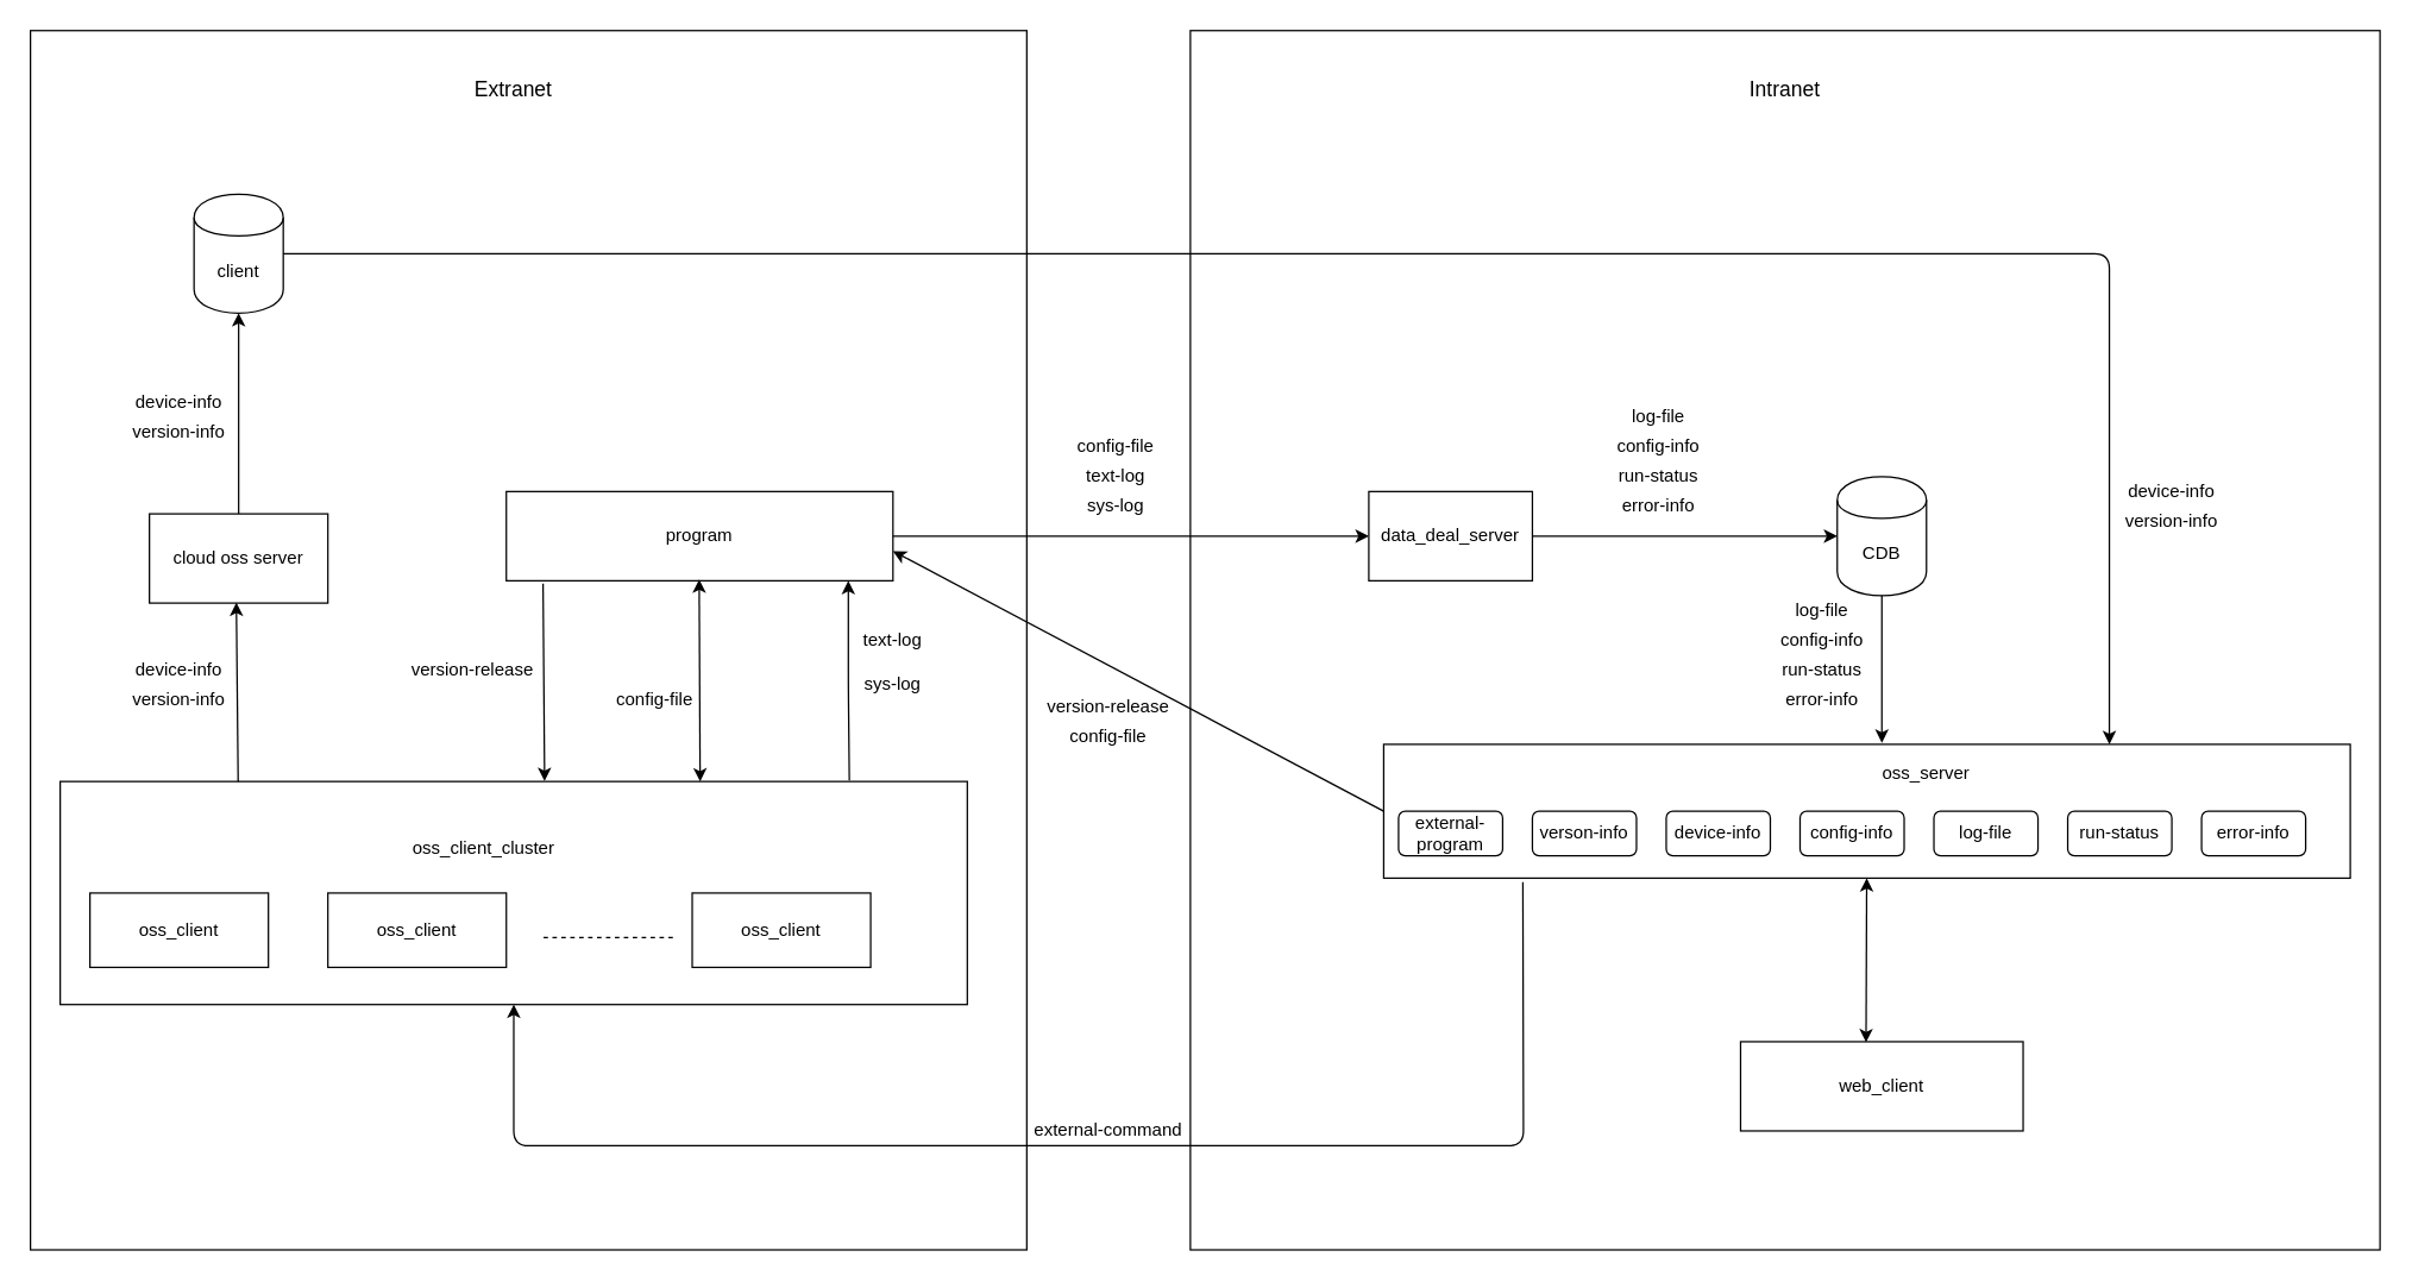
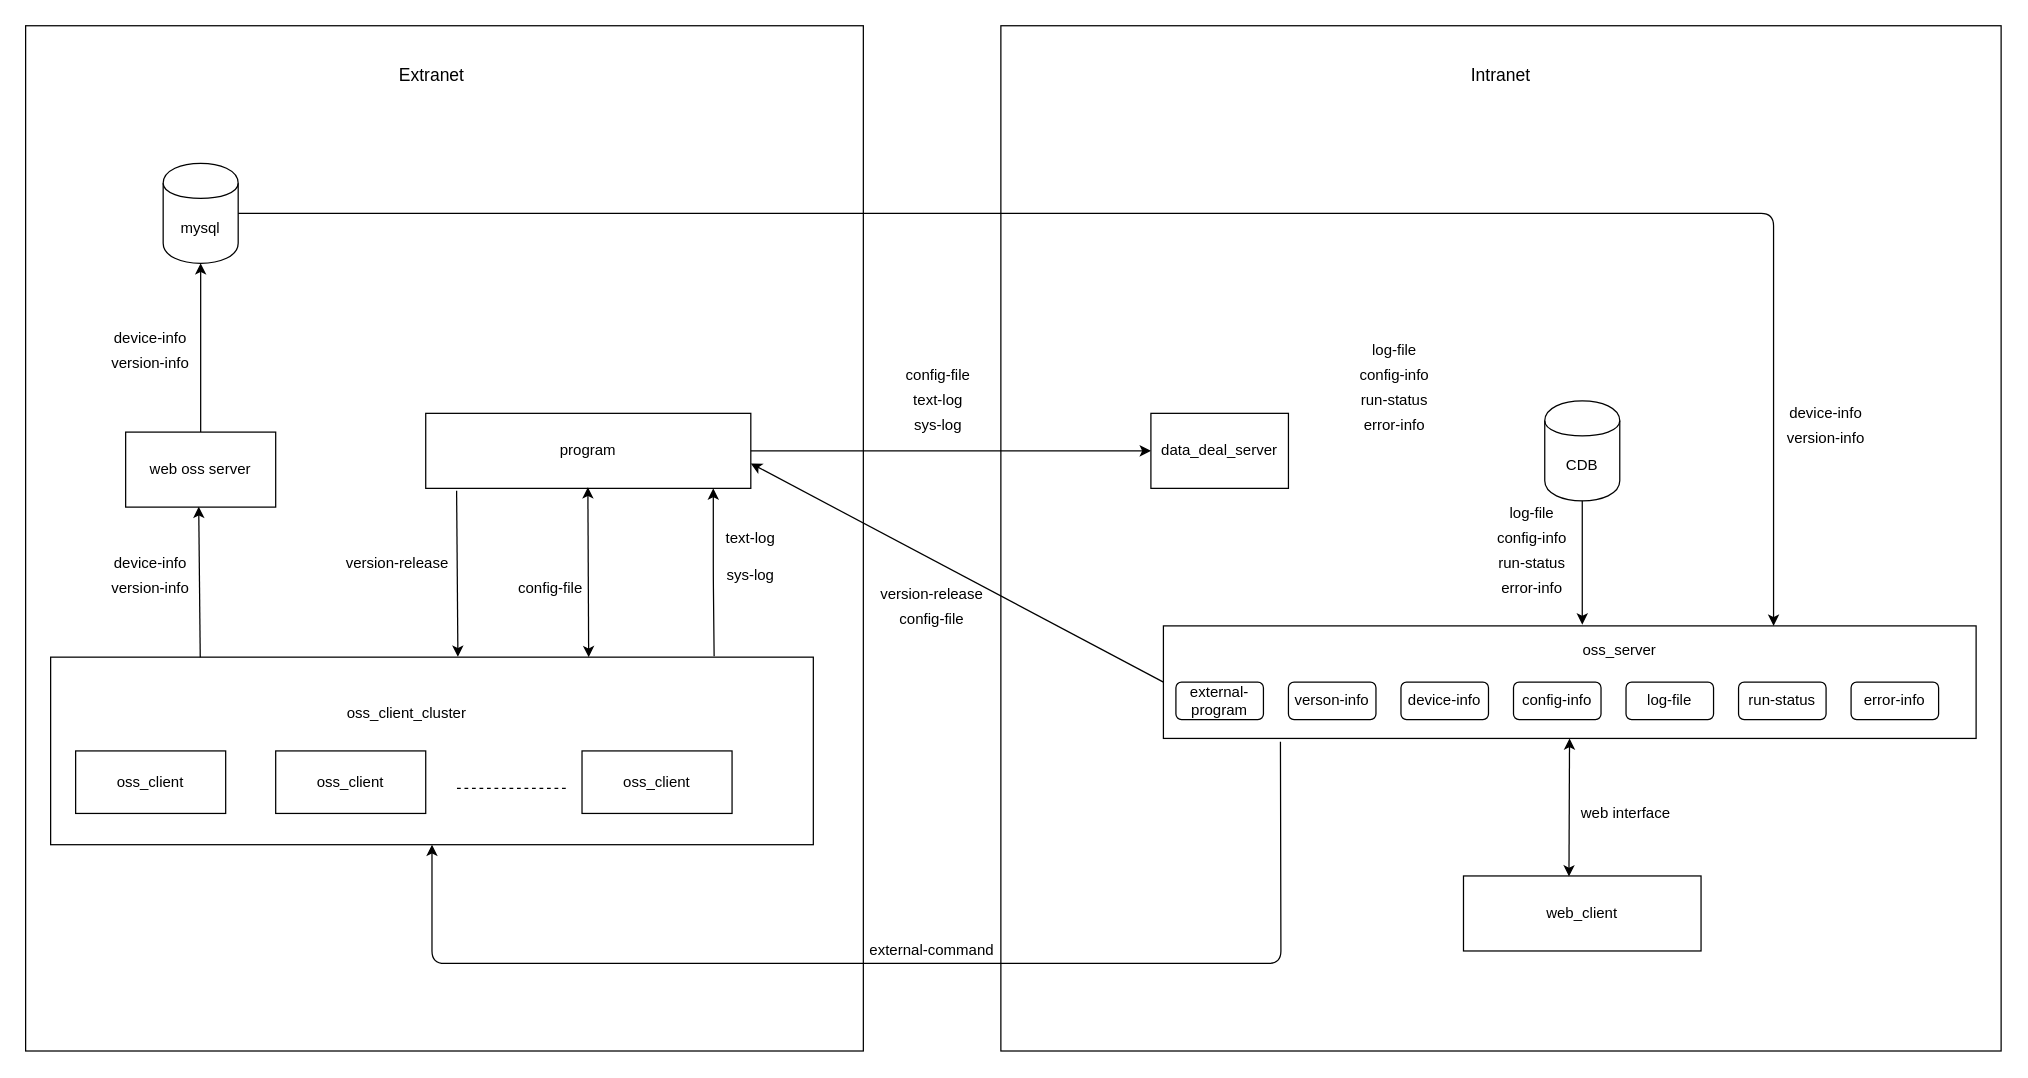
  <mxCell id="0" />
  <mxCell id="1" parent="0" />
  <mxCell id="2" value="" style="rounded=0;whiteSpace=wrap;html=1;strokeColor=#000000;" vertex="1" parent="1"><mxGeometry x="20" y="20" width="670" height="820" as="geometry" /></mxCell>
  <mxCell id="3" value="program" style="rounded=0;whiteSpace=wrap;html=1;" vertex="1" parent="1"><mxGeometry x="340" y="330" width="260" height="60" as="geometry" /></mxCell>
- <mxCell id="4" value="cloud oss server" style="rounded=0;whiteSpace=wrap;html=1;" vertex="1" parent="1"><mxGeometry x="100" y="345" width="120" height="60" as="geometry" /></mxCell>
- <mxCell id="5" value="client" style="shape=cylinder;whiteSpace=wrap;html=1;boundedLbl=1;backgroundOutline=1;" vertex="1" parent="1"><mxGeometry x="130" y="130" width="60" height="80" as="geometry" /></mxCell>
+ <mxCell id="4" value="web oss server" style="rounded=0;whiteSpace=wrap;html=1;" vertex="1" parent="1"><mxGeometry x="100" y="345" width="120" height="60" as="geometry" /></mxCell>
+ <mxCell id="5" value="mysql" style="shape=cylinder;whiteSpace=wrap;html=1;boundedLbl=1;backgroundOutline=1;" vertex="1" parent="1"><mxGeometry x="130" y="130" width="60" height="80" as="geometry" /></mxCell>
  <mxCell id="6" value="" style="rounded=0;whiteSpace=wrap;html=1;strokeColor=#000000;" vertex="1" parent="1"><mxGeometry x="40" y="525" width="610" height="150" as="geometry" /></mxCell>
  <mxCell id="7" value="" style="endArrow=none;dashed=1;html=1;" edge="1" parent="1"><mxGeometry width="50" height="50" relative="1" as="geometry"><mxPoint x="365" y="630" as="sourcePoint" /><mxPoint x="455" y="630" as="targetPoint" /></mxGeometry></mxCell>
  <mxCell id="8" value="oss_client_cluster" style="text;html=1;strokeColor=none;fillColor=none;align=center;verticalAlign=middle;whiteSpace=wrap;rounded=0;" vertex="1" parent="1"><mxGeometry x="270" y="560" width="110" height="20" as="geometry" /></mxCell>
  <mxCell id="9" value="&lt;span style=&quot;font-family: &amp;#34;microsoft yahei&amp;#34; , &amp;#34;arial&amp;#34; , &amp;#34;helvetica&amp;#34; , sans-serif ; font-size: 14px ; text-align: left&quot;&gt;Extranet&lt;/span&gt;" style="text;html=1;strokeColor=none;fillColor=none;align=center;verticalAlign=middle;whiteSpace=wrap;rounded=0;" vertex="1" parent="1"><mxGeometry x="325" y="50" width="40" height="20" as="geometry" /></mxCell>
  <mxCell id="10" value="" style="rounded=0;whiteSpace=wrap;html=1;strokeColor=#000000;" vertex="1" parent="1"><mxGeometry x="800" y="20" width="800" height="820" as="geometry" /></mxCell>
  <mxCell id="11" value="&lt;span style=&quot;font-family: &amp;#34;microsoft yahei&amp;#34; , &amp;#34;arial&amp;#34; , &amp;#34;helvetica&amp;#34; , sans-serif ; font-size: 14px ; text-align: left&quot;&gt;Intranet&lt;/span&gt;" style="text;html=1;strokeColor=none;fillColor=none;align=center;verticalAlign=middle;whiteSpace=wrap;rounded=0;" vertex="1" parent="1"><mxGeometry x="1180" y="50" width="40" height="20" as="geometry" /></mxCell>
  <mxCell id="12" style="edgeStyle=orthogonalEdgeStyle;rounded=0;orthogonalLoop=1;jettySize=auto;html=1;exitX=0.5;exitY=1;exitDx=0;exitDy=0;strokeColor=#000000;" edge="1" parent="1"><mxGeometry relative="1" as="geometry"><mxPoint x="605" y="435" as="sourcePoint" /><mxPoint x="605" y="435" as="targetPoint" /></mxGeometry></mxCell>
  <mxCell id="13" value="data_deal_server" style="rounded=0;whiteSpace=wrap;html=1;strokeColor=#000000;" vertex="1" parent="1"><mxGeometry x="920" y="330" width="110" height="60" as="geometry" /></mxCell>
  <mxCell id="14" value="" style="endArrow=classic;html=1;strokeColor=#000000;exitX=1;exitY=0.5;exitDx=0;exitDy=0;" edge="1" parent="1" source="3" target="13"><mxGeometry width="50" height="50" relative="1" as="geometry"><mxPoint x="830" y="450" as="sourcePoint" /><mxPoint x="880" y="400" as="targetPoint" /></mxGeometry></mxCell>
  <mxCell id="15" value="CDB" style="shape=cylinder;whiteSpace=wrap;html=1;boundedLbl=1;backgroundOutline=1;strokeColor=#000000;" vertex="1" parent="1"><mxGeometry x="1235" y="320" width="60" height="80" as="geometry" /></mxCell>
  <mxCell id="16" value="" style="rounded=0;whiteSpace=wrap;html=1;strokeColor=#000000;" vertex="1" parent="1"><mxGeometry x="930" y="500" width="650" height="90" as="geometry" /></mxCell>
  <mxCell id="17" value="verson-info" style="rounded=1;whiteSpace=wrap;html=1;strokeColor=#000000;" vertex="1" parent="1"><mxGeometry x="1030" y="545" width="70" height="30" as="geometry" /></mxCell>
  <mxCell id="18" value="device-info" style="rounded=1;whiteSpace=wrap;html=1;strokeColor=#000000;" vertex="1" parent="1"><mxGeometry x="1120" y="545" width="70" height="30" as="geometry" /></mxCell>
  <mxCell id="19" value="config-info" style="rounded=1;whiteSpace=wrap;html=1;strokeColor=#000000;" vertex="1" parent="1"><mxGeometry x="1210" y="545" width="70" height="30" as="geometry" /></mxCell>
  <mxCell id="20" value="log-file" style="rounded=1;whiteSpace=wrap;html=1;strokeColor=#000000;" vertex="1" parent="1"><mxGeometry x="1300" y="545" width="70" height="30" as="geometry" /></mxCell>
  <mxCell id="21" value="run-status" style="rounded=1;whiteSpace=wrap;html=1;strokeColor=#000000;" vertex="1" parent="1"><mxGeometry x="1390" y="545" width="70" height="30" as="geometry" /></mxCell>
  <mxCell id="22" value="error-info" style="rounded=1;whiteSpace=wrap;html=1;strokeColor=#000000;" vertex="1" parent="1"><mxGeometry x="1480" y="545" width="70" height="30" as="geometry" /></mxCell>
  <mxCell id="23" value="web_client" style="rounded=0;whiteSpace=wrap;html=1;strokeColor=#000000;" vertex="1" parent="1"><mxGeometry x="1170" y="700" width="190" height="60" as="geometry" /></mxCell>
  <mxCell id="24" value="" style="endArrow=classic;startArrow=classic;html=1;strokeColor=#000000;exitX=0.444;exitY=0.006;exitDx=0;exitDy=0;exitPerimeter=0;" edge="1" parent="1" source="23" target="16"><mxGeometry width="50" height="50" relative="1" as="geometry"><mxPoint x="1296.2" y="691.26" as="sourcePoint" /><mxPoint x="1293.8" y="615" as="targetPoint" /></mxGeometry></mxCell>
- <mxCell id="26" value="" style="endArrow=classic;html=1;strokeColor=#000000;exitX=1;exitY=0.5;exitDx=0;exitDy=0;" edge="1" parent="1" source="13" target="15"><mxGeometry width="50" height="50" relative="1" as="geometry"><mxPoint x="810" y="540" as="sourcePoint" /><mxPoint x="860" y="490" as="targetPoint" /></mxGeometry></mxCell>
+ <mxCell id="25" value="web interface" style="text;html=1;strokeColor=none;fillColor=none;align=center;verticalAlign=middle;whiteSpace=wrap;rounded=0;" vertex="1" parent="1"><mxGeometry x="1250" y="640" width="100" height="20" as="geometry" /></mxCell>
  <mxCell id="27" value="oss_server" style="text;html=1;strokeColor=none;fillColor=none;align=center;verticalAlign=middle;whiteSpace=wrap;rounded=0;" vertex="1" parent="1"><mxGeometry x="1275" y="510" width="40" height="20" as="geometry" /></mxCell>
  <mxCell id="28" value="" style="endArrow=classic;html=1;strokeColor=#000000;entryX=1;entryY=0.667;entryDx=0;entryDy=0;entryPerimeter=0;exitX=0;exitY=0.5;exitDx=0;exitDy=0;" edge="1" parent="1" source="16" target="3"><mxGeometry width="50" height="50" relative="1" as="geometry"><mxPoint x="1008" y="550" as="sourcePoint" /><mxPoint x="944.93" y="510.3" as="targetPoint" /></mxGeometry></mxCell>
  <mxCell id="29" value="" style="endArrow=classic;html=1;strokeColor=#000000;exitX=0.5;exitY=1;exitDx=0;exitDy=0;" edge="1" parent="1" source="15"><mxGeometry width="50" height="50" relative="1" as="geometry"><mxPoint x="1110" y="380" as="sourcePoint" /><mxPoint x="1265" y="499" as="targetPoint" /></mxGeometry></mxCell>
  <mxCell id="30" value="" style="endArrow=classic;html=1;strokeColor=#000000;entryX=0.487;entryY=0.994;entryDx=0;entryDy=0;entryPerimeter=0;" edge="1" parent="1" target="4"><mxGeometry width="50" height="50" relative="1" as="geometry"><mxPoint x="159.66" y="525" as="sourcePoint" /><mxPoint x="159.66" y="437" as="targetPoint" /></mxGeometry></mxCell>
  <mxCell id="31" value="oss_client" style="rounded=0;whiteSpace=wrap;html=1;strokeColor=#000000;" vertex="1" parent="1"><mxGeometry x="60" y="600" width="120" height="50" as="geometry" /></mxCell>
  <mxCell id="32" value="oss_client" style="rounded=0;whiteSpace=wrap;html=1;strokeColor=#000000;" vertex="1" parent="1"><mxGeometry x="220" y="600" width="120" height="50" as="geometry" /></mxCell>
  <mxCell id="33" value="oss_client" style="rounded=0;whiteSpace=wrap;html=1;strokeColor=#000000;" vertex="1" parent="1"><mxGeometry x="465" y="600" width="120" height="50" as="geometry" /></mxCell>
  <mxCell id="34" value="device-info" style="text;html=1;strokeColor=none;fillColor=none;align=center;verticalAlign=middle;whiteSpace=wrap;rounded=0;" vertex="1" parent="1"><mxGeometry x="80" y="440" width="80" height="20" as="geometry" /></mxCell>
  <mxCell id="35" value="version-info" style="text;html=1;strokeColor=none;fillColor=none;align=center;verticalAlign=middle;whiteSpace=wrap;rounded=0;" vertex="1" parent="1"><mxGeometry x="80" y="460" width="80" height="20" as="geometry" /></mxCell>
  <mxCell id="36" value="config-file" style="text;html=1;strokeColor=none;fillColor=none;align=center;verticalAlign=middle;whiteSpace=wrap;rounded=0;" vertex="1" parent="1"><mxGeometry x="400" y="460" width="80" height="20" as="geometry" /></mxCell>
  <mxCell id="37" value="text-log" style="text;html=1;strokeColor=none;fillColor=none;align=center;verticalAlign=middle;whiteSpace=wrap;rounded=0;" vertex="1" parent="1"><mxGeometry x="560" y="415" width="80" height="30" as="geometry" /></mxCell>
  <mxCell id="38" value="sys-log" style="text;html=1;strokeColor=none;fillColor=none;align=center;verticalAlign=middle;whiteSpace=wrap;rounded=0;" vertex="1" parent="1"><mxGeometry x="560" y="450" width="80" height="20" as="geometry" /></mxCell>
  <mxCell id="39" value="version-release" style="text;html=1;strokeColor=none;fillColor=none;align=center;verticalAlign=middle;whiteSpace=wrap;rounded=0;" vertex="1" parent="1"><mxGeometry x="270" y="435" width="95" height="30" as="geometry" /></mxCell>
  <mxCell id="40" value="" style="endArrow=classic;html=1;strokeColor=#000000;exitX=0.095;exitY=1.032;exitDx=0;exitDy=0;exitPerimeter=0;entryX=0.534;entryY=-0.002;entryDx=0;entryDy=0;entryPerimeter=0;" edge="1" parent="1" source="3" target="6"><mxGeometry width="50" height="50" relative="1" as="geometry"><mxPoint x="530" y="320" as="sourcePoint" /><mxPoint x="335" y="405" as="targetPoint" /></mxGeometry></mxCell>
  <mxCell id="41" value="" style="endArrow=classic;startArrow=classic;html=1;strokeColor=#000000;exitX=0.624;exitY=0.006;exitDx=0;exitDy=0;exitPerimeter=0;" edge="1" parent="1"><mxGeometry width="50" height="50" relative="1" as="geometry"><mxPoint x="470.32" y="525" as="sourcePoint" /><mxPoint x="469.681" y="389.1" as="targetPoint" /></mxGeometry></mxCell>
  <mxCell id="42" value="" style="endArrow=classic;html=1;strokeColor=#000000;exitX=0.706;exitY=-0.005;exitDx=0;exitDy=0;entryX=0.5;entryY=1;entryDx=0;entryDy=0;exitPerimeter=0;" edge="1" parent="1"><mxGeometry width="50" height="50" relative="1" as="geometry"><mxPoint x="570.66" y="524.25" as="sourcePoint" /><mxPoint x="570" y="390" as="targetPoint" /><Array as="points"><mxPoint x="570" y="460" /></Array></mxGeometry></mxCell>
  <mxCell id="43" value="text-log" style="text;html=1;strokeColor=none;fillColor=none;align=center;verticalAlign=middle;whiteSpace=wrap;rounded=0;" vertex="1" parent="1"><mxGeometry x="710" y="305" width="80" height="30" as="geometry" /></mxCell>
  <mxCell id="44" value="sys-log" style="text;html=1;strokeColor=none;fillColor=none;align=center;verticalAlign=middle;whiteSpace=wrap;rounded=0;" vertex="1" parent="1"><mxGeometry x="710" y="330" width="80" height="20" as="geometry" /></mxCell>
  <mxCell id="45" value="error-info" style="text;html=1;strokeColor=none;fillColor=none;align=center;verticalAlign=middle;whiteSpace=wrap;rounded=0;" vertex="1" parent="1"><mxGeometry x="1080" y="330" width="70" height="20" as="geometry" /></mxCell>
  <mxCell id="46" value="run-status" style="text;html=1;strokeColor=none;fillColor=none;align=center;verticalAlign=middle;whiteSpace=wrap;rounded=0;" vertex="1" parent="1"><mxGeometry x="1080" y="310" width="70" height="20" as="geometry" /></mxCell>
  <mxCell id="47" value="version-release" style="text;html=1;strokeColor=none;fillColor=none;align=center;verticalAlign=middle;whiteSpace=wrap;rounded=0;" vertex="1" parent="1"><mxGeometry x="700" y="465" width="90" height="20" as="geometry" /></mxCell>
  <mxCell id="48" value="config-file" style="text;html=1;strokeColor=none;fillColor=none;align=center;verticalAlign=middle;whiteSpace=wrap;rounded=0;" vertex="1" parent="1"><mxGeometry x="700" y="485" width="90" height="20" as="geometry" /></mxCell>
  <mxCell id="49" value="config-file" style="text;html=1;strokeColor=none;fillColor=none;align=center;verticalAlign=middle;whiteSpace=wrap;rounded=0;" vertex="1" parent="1"><mxGeometry x="710" y="290" width="80" height="20" as="geometry" /></mxCell>
  <mxCell id="50" value="config-info" style="text;html=1;strokeColor=none;fillColor=none;align=center;verticalAlign=middle;whiteSpace=wrap;rounded=0;" vertex="1" parent="1"><mxGeometry x="1080" y="290" width="70" height="20" as="geometry" /></mxCell>
  <mxCell id="51" value="device-info" style="text;html=1;strokeColor=none;fillColor=none;align=center;verticalAlign=middle;whiteSpace=wrap;rounded=0;" vertex="1" parent="1"><mxGeometry x="80" y="260" width="80" height="20" as="geometry" /></mxCell>
  <mxCell id="52" value="version-info" style="text;html=1;strokeColor=none;fillColor=none;align=center;verticalAlign=middle;whiteSpace=wrap;rounded=0;" vertex="1" parent="1"><mxGeometry x="80" y="280" width="80" height="20" as="geometry" /></mxCell>
  <mxCell id="53" value="device-info" style="text;html=1;strokeColor=none;fillColor=none;align=center;verticalAlign=middle;whiteSpace=wrap;rounded=0;" vertex="1" parent="1"><mxGeometry x="1420" y="320" width="80" height="20" as="geometry" /></mxCell>
  <mxCell id="54" value="version-info" style="text;html=1;strokeColor=none;fillColor=none;align=center;verticalAlign=middle;whiteSpace=wrap;rounded=0;" vertex="1" parent="1"><mxGeometry x="1420" y="340" width="80" height="20" as="geometry" /></mxCell>
  <mxCell id="55" value="log-file" style="text;html=1;strokeColor=none;fillColor=none;align=center;verticalAlign=middle;whiteSpace=wrap;rounded=0;" vertex="1" parent="1"><mxGeometry x="1080" y="270" width="70" height="20" as="geometry" /></mxCell>
  <mxCell id="56" value="" style="endArrow=classic;html=1;strokeColor=#000000;entryX=0.5;entryY=1;entryDx=0;entryDy=0;" edge="1" parent="1" target="5"><mxGeometry width="50" height="50" relative="1" as="geometry"><mxPoint x="160" y="345" as="sourcePoint" /><mxPoint x="210" y="295" as="targetPoint" /></mxGeometry></mxCell>
  <mxCell id="57" value="" style="endArrow=classic;html=1;strokeColor=#000000;exitX=1;exitY=0.5;exitDx=0;exitDy=0;" edge="1" parent="1" source="5"><mxGeometry width="50" height="50" relative="1" as="geometry"><mxPoint x="790" y="340" as="sourcePoint" /><mxPoint x="1418" y="500" as="targetPoint" /><Array as="points"><mxPoint x="1418" y="170" /></Array></mxGeometry></mxCell>
  <mxCell id="58" value="error-info" style="text;html=1;strokeColor=none;fillColor=none;align=center;verticalAlign=middle;whiteSpace=wrap;rounded=0;" vertex="1" parent="1"><mxGeometry x="1190" y="460" width="70" height="20" as="geometry" /></mxCell>
  <mxCell id="59" value="config-info" style="text;html=1;strokeColor=none;fillColor=none;align=center;verticalAlign=middle;whiteSpace=wrap;rounded=0;" vertex="1" parent="1"><mxGeometry x="1190" y="420" width="70" height="20" as="geometry" /></mxCell>
  <mxCell id="60" value="log-file" style="text;html=1;strokeColor=none;fillColor=none;align=center;verticalAlign=middle;whiteSpace=wrap;rounded=0;" vertex="1" parent="1"><mxGeometry x="1190" y="400" width="70" height="20" as="geometry" /></mxCell>
  <mxCell id="61" value="run-status" style="text;html=1;strokeColor=none;fillColor=none;align=center;verticalAlign=middle;whiteSpace=wrap;rounded=0;" vertex="1" parent="1"><mxGeometry x="1190" y="440" width="70" height="20" as="geometry" /></mxCell>
  <mxCell id="62" value="external-program" style="rounded=1;whiteSpace=wrap;html=1;strokeColor=#000000;" vertex="1" parent="1"><mxGeometry x="940" y="545" width="70" height="30" as="geometry" /></mxCell>
  <mxCell id="63" value="" style="endArrow=classic;html=1;strokeColor=#000000;exitX=0.144;exitY=1.029;exitDx=0;exitDy=0;exitPerimeter=0;entryX=0.5;entryY=1;entryDx=0;entryDy=0;" edge="1" parent="1" source="16" target="6"><mxGeometry width="50" height="50" relative="1" as="geometry"><mxPoint x="810" y="520" as="sourcePoint" /><mxPoint x="860" y="470" as="targetPoint" /><Array as="points"><mxPoint x="1024" y="770" /><mxPoint x="498" y="770" /><mxPoint x="345" y="770" /></Array></mxGeometry></mxCell>
  <mxCell id="64" value="external-command" style="text;html=1;strokeColor=none;fillColor=none;align=center;verticalAlign=middle;whiteSpace=wrap;rounded=0;" vertex="1" parent="1"><mxGeometry x="690" y="750" width="110" height="20" as="geometry" /></mxCell>
